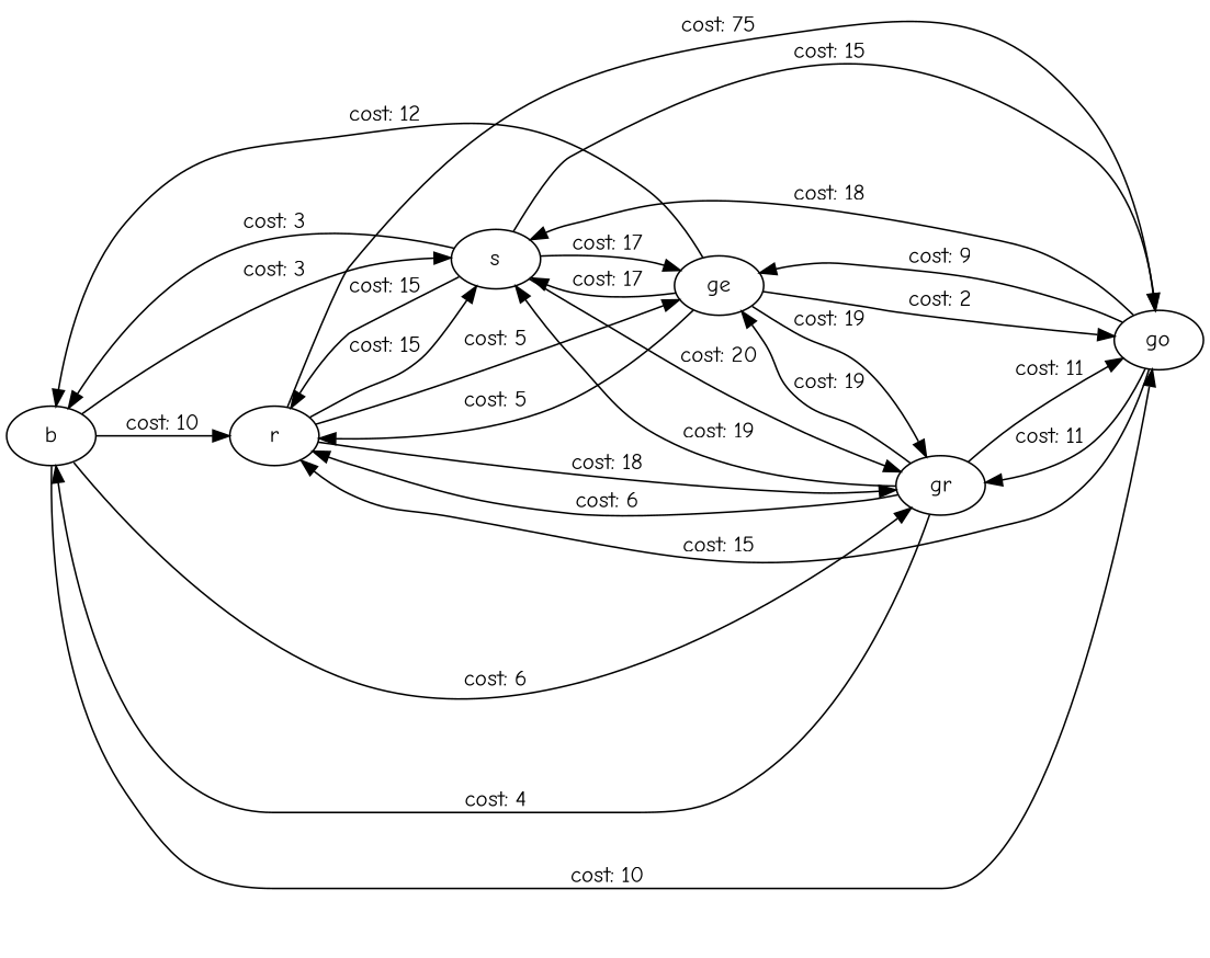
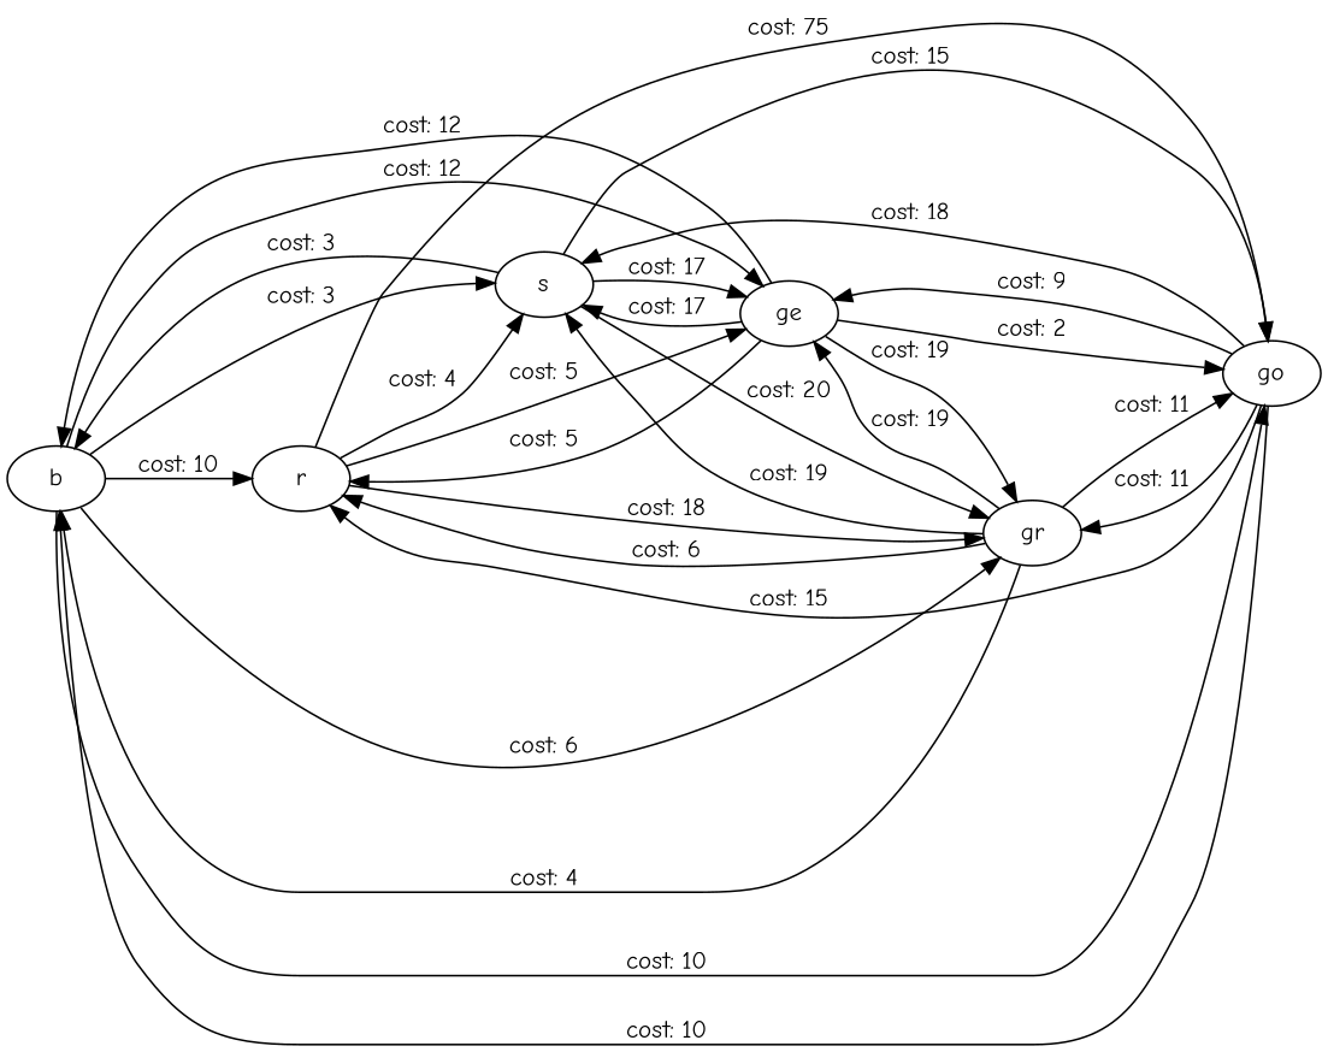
  digraph {
    fontname="Comic Neue"
    rankdir=LR
    node [fontname="Comic Neue"]
    edge [fontname="Comic Neue"]
    n1 [label=b]
    n2 [label=r]
    n3 [label=s]
    n4 [label=go]
    n5 [label=gr]
    n6 [label=ge]
    n1 -> n2 [label="cost: 10"]
    n1 -> n3 [label="cost: 3"]
    n1 -> n4 [label="cost: 10"]
    n1 -> n5 [label="cost: 6"]
-   n2 -> n3 [label="cost: 15"]
+   n1 -> n6 [label="cost: 12"]
+   n2 -> n3 [label="cost: 4"]
    n2 -> n4 [label="cost: 75"]
    n2 -> n5 [label="cost: 18"]
    n2 -> n6 [label="cost: 5"]
    n3 -> n1 [label="cost: 3"]
-   n3 -> n2 [label="cost: 15"]
    n3 -> n4 [label="cost: 15"]
    n3 -> n5 [label="cost: 20"]
    n3 -> n6 [label="cost: 17"]
+   n4 -> n1 [label="cost: 10"]
    n4 -> n2 [label="cost: 15"]
    n4 -> n3 [label="cost: 18"]
    n4 -> n5 [label="cost: 11"]
    n4 -> n6 [label="cost: 9"]
    n5 -> n1 [label="cost: 4"]
    n5 -> n2 [label="cost: 6"]
    n5 -> n3 [label="cost: 19"]
    n5 -> n4 [label="cost: 11"]
    n5 -> n6 [label="cost: 19"]
    n6 -> n1 [label="cost: 12"]
    n6 -> n2 [label="cost: 5"]
    n6 -> n3 [label="cost: 17"]
    n6 -> n4 [label="cost: 2"]
    n6 -> n5 [label="cost: 19"]
  }
